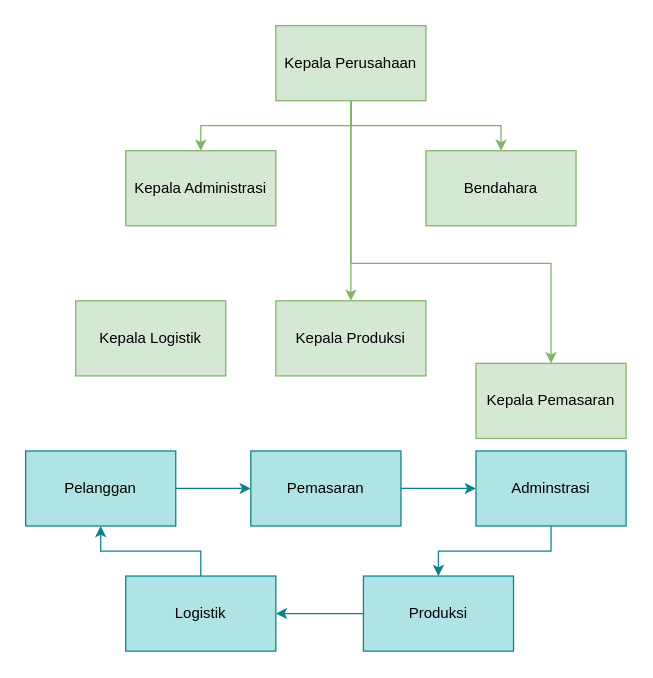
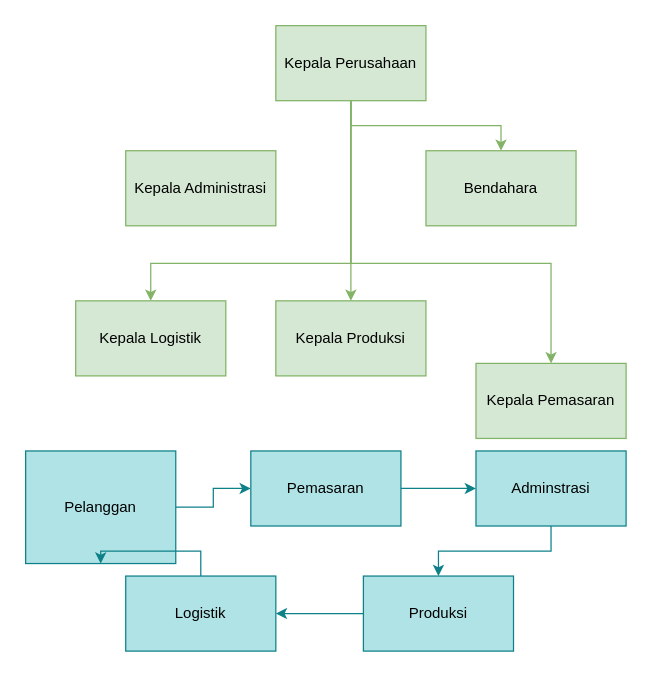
  <mxCell id="0" />
  <mxCell id="1" parent="0" />
- <mxCell id="2" style="edgeStyle=orthogonalEdgeStyle;rounded=0;orthogonalLoop=1;jettySize=auto;html=1;fillColor=#d5e8d4;strokeColor=#82b366;" parent="1" source="7" target="10" edge="1"><mxGeometry relative="1" as="geometry"><Array as="points"><mxPoint x="280" y="100" /><mxPoint x="160" y="100" /></Array></mxGeometry></mxCell>
  <mxCell id="3" style="edgeStyle=orthogonalEdgeStyle;rounded=0;orthogonalLoop=1;jettySize=auto;html=1;fillColor=#d5e8d4;strokeColor=#82b366;" parent="1" source="7" target="12" edge="1"><mxGeometry relative="1" as="geometry"><Array as="points"><mxPoint x="280" y="100" /><mxPoint x="400" y="100" /></Array></mxGeometry></mxCell>
  <mxCell id="4" style="edgeStyle=orthogonalEdgeStyle;rounded=0;orthogonalLoop=1;jettySize=auto;html=1;fillColor=#d5e8d4;strokeColor=#82b366;" parent="1" source="7" target="8" edge="1"><mxGeometry relative="1" as="geometry" /></mxCell>
+ <mxCell id="5" style="edgeStyle=orthogonalEdgeStyle;rounded=0;orthogonalLoop=1;jettySize=auto;html=1;fillColor=#d5e8d4;strokeColor=#82b366;" parent="1" source="7" target="11" edge="1"><mxGeometry relative="1" as="geometry"><Array as="points"><mxPoint x="280" y="210" /><mxPoint x="120" y="210" /></Array></mxGeometry></mxCell>
  <mxCell id="6" style="edgeStyle=orthogonalEdgeStyle;rounded=0;orthogonalLoop=1;jettySize=auto;html=1;fillColor=#d5e8d4;strokeColor=#82b366;" parent="1" source="7" target="9" edge="1"><mxGeometry relative="1" as="geometry"><Array as="points"><mxPoint x="280" y="210" /><mxPoint x="440" y="210" /></Array></mxGeometry></mxCell>
  <mxCell id="7" value="Kepala Perusahaan" style="rounded=0;whiteSpace=wrap;html=1;fillColor=#d5e8d4;strokeColor=#82b366;" parent="1" vertex="1"><mxGeometry x="220" y="20" width="120" height="60" as="geometry" /></mxCell>
  <mxCell id="8" value="Kepala Produksi" style="rounded=0;whiteSpace=wrap;html=1;fillColor=#d5e8d4;strokeColor=#82b366;" parent="1" vertex="1"><mxGeometry x="220" y="240" width="120" height="60" as="geometry" /></mxCell>
  <mxCell id="9" value="Kepala Pemasaran" style="rounded=0;whiteSpace=wrap;html=1;fillColor=#d5e8d4;strokeColor=#82b366;" parent="1" vertex="1"><mxGeometry x="380" y="290" width="120" height="60" as="geometry" /></mxCell>
  <mxCell id="10" value="Kepala Administrasi" style="rounded=0;whiteSpace=wrap;html=1;fillColor=#d5e8d4;strokeColor=#82b366;" parent="1" vertex="1"><mxGeometry x="100" y="120" width="120" height="60" as="geometry" /></mxCell>
  <mxCell id="11" value="Kepala Logistik" style="rounded=0;whiteSpace=wrap;html=1;fillColor=#d5e8d4;strokeColor=#82b366;" parent="1" vertex="1"><mxGeometry x="60" y="240" width="120" height="60" as="geometry" /></mxCell>
  <mxCell id="12" value="Bendahara" style="rounded=0;whiteSpace=wrap;html=1;fillColor=#d5e8d4;strokeColor=#82b366;" parent="1" vertex="1"><mxGeometry x="340" y="120" width="120" height="60" as="geometry" /></mxCell>
  <mxCell id="13" style="edgeStyle=orthogonalEdgeStyle;rounded=0;orthogonalLoop=1;jettySize=auto;html=1;fillColor=#b0e3e6;strokeColor=#0e8088;" parent="1" source="14" target="22" edge="1"><mxGeometry relative="1" as="geometry" /></mxCell>
  <mxCell id="14" value="Produksi" style="rounded=0;whiteSpace=wrap;html=1;fillColor=#b0e3e6;strokeColor=#0e8088;" parent="1" vertex="1"><mxGeometry x="290" y="460" width="120" height="60" as="geometry" /></mxCell>
  <mxCell id="15" style="edgeStyle=orthogonalEdgeStyle;rounded=0;orthogonalLoop=1;jettySize=auto;html=1;fillColor=#b0e3e6;strokeColor=#0e8088;" parent="1" source="16" target="18" edge="1"><mxGeometry relative="1" as="geometry" /></mxCell>
- <mxCell id="16" value="Pelanggan" style="rounded=0;whiteSpace=wrap;html=1;fillColor=#b0e3e6;strokeColor=#0e8088;" parent="1" vertex="1"><mxGeometry x="20" y="360" width="120" height="60" as="geometry" /></mxCell>
+ <mxCell id="16" value="Pelanggan" style="rounded=0;whiteSpace=wrap;html=1;fillColor=#b0e3e6;strokeColor=#0e8088;" parent="1" vertex="1"><mxGeometry x="20" y="360" width="120" height="90" as="geometry" /></mxCell>
  <mxCell id="17" style="edgeStyle=orthogonalEdgeStyle;rounded=0;orthogonalLoop=1;jettySize=auto;html=1;fillColor=#b0e3e6;strokeColor=#0e8088;" parent="1" source="18" target="20" edge="1"><mxGeometry relative="1" as="geometry" /></mxCell>
  <mxCell id="18" value="Pemasaran" style="rounded=0;whiteSpace=wrap;html=1;fillColor=#b0e3e6;strokeColor=#0e8088;" parent="1" vertex="1"><mxGeometry x="200" y="360" width="120" height="60" as="geometry" /></mxCell>
  <mxCell id="19" style="edgeStyle=orthogonalEdgeStyle;rounded=0;orthogonalLoop=1;jettySize=auto;html=1;fillColor=#b0e3e6;strokeColor=#0e8088;" parent="1" source="20" target="14" edge="1"><mxGeometry relative="1" as="geometry" /></mxCell>
  <mxCell id="20" value="Adminstrasi" style="rounded=0;whiteSpace=wrap;html=1;fillColor=#b0e3e6;strokeColor=#0e8088;" parent="1" vertex="1"><mxGeometry x="380" y="360" width="120" height="60" as="geometry" /></mxCell>
  <mxCell id="21" style="edgeStyle=orthogonalEdgeStyle;rounded=0;orthogonalLoop=1;jettySize=auto;html=1;fillColor=#b0e3e6;strokeColor=#0e8088;" parent="1" source="22" target="16" edge="1"><mxGeometry relative="1" as="geometry" /></mxCell>
  <mxCell id="22" value="Logistik" style="rounded=0;whiteSpace=wrap;html=1;fillColor=#b0e3e6;strokeColor=#0e8088;" parent="1" vertex="1"><mxGeometry x="100" y="460" width="120" height="60" as="geometry" /></mxCell>
